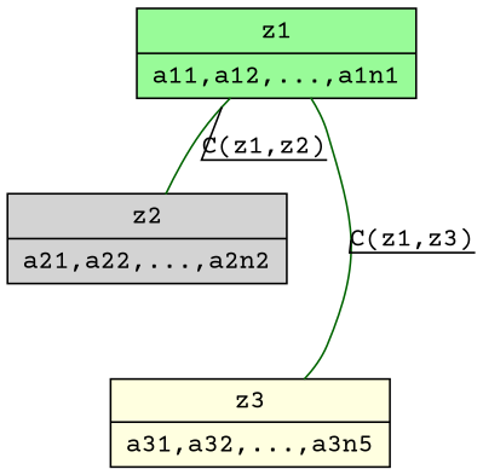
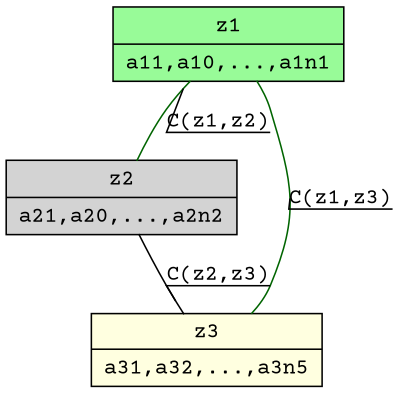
  graph {
    fontname="Courier Prime"
    node [fontname="Courier Prime" shape=record style=filled]
    edge [color=darkgreen decorate=True fontname="Courier Prime"]
-   n1 [fillcolor=palegreen label="{z1|a11,a12,...,a1n1}"]
-   n2 [fillcolor=lightgrey label="{z2|a21,a22,...,a2n2}"]
+   n1 [fillcolor=palegreen label="{z1|a11,a10,...,a1n1}"]
+   n2 [fillcolor=lightgrey label="{z2|a21,a20,...,a2n2}"]
    n3 [fillcolor=lightyellow label="{z3|a31,a32,...,a3n5}"]
    n1 -- n2 [label="C(z1,z2)"]
    n1 -- n3 [label="C(z1,z3)"]
+   n2 -- n3 [color=black label="C(z2,z3)"]
  }
